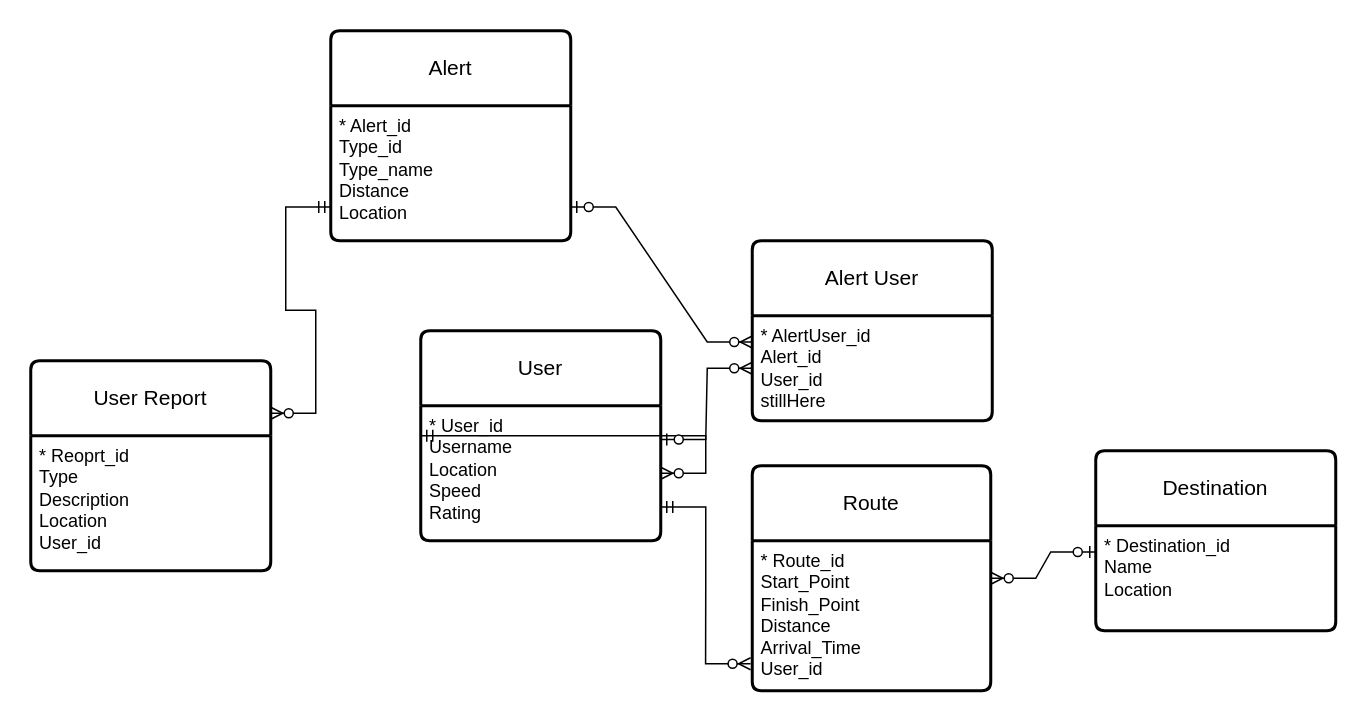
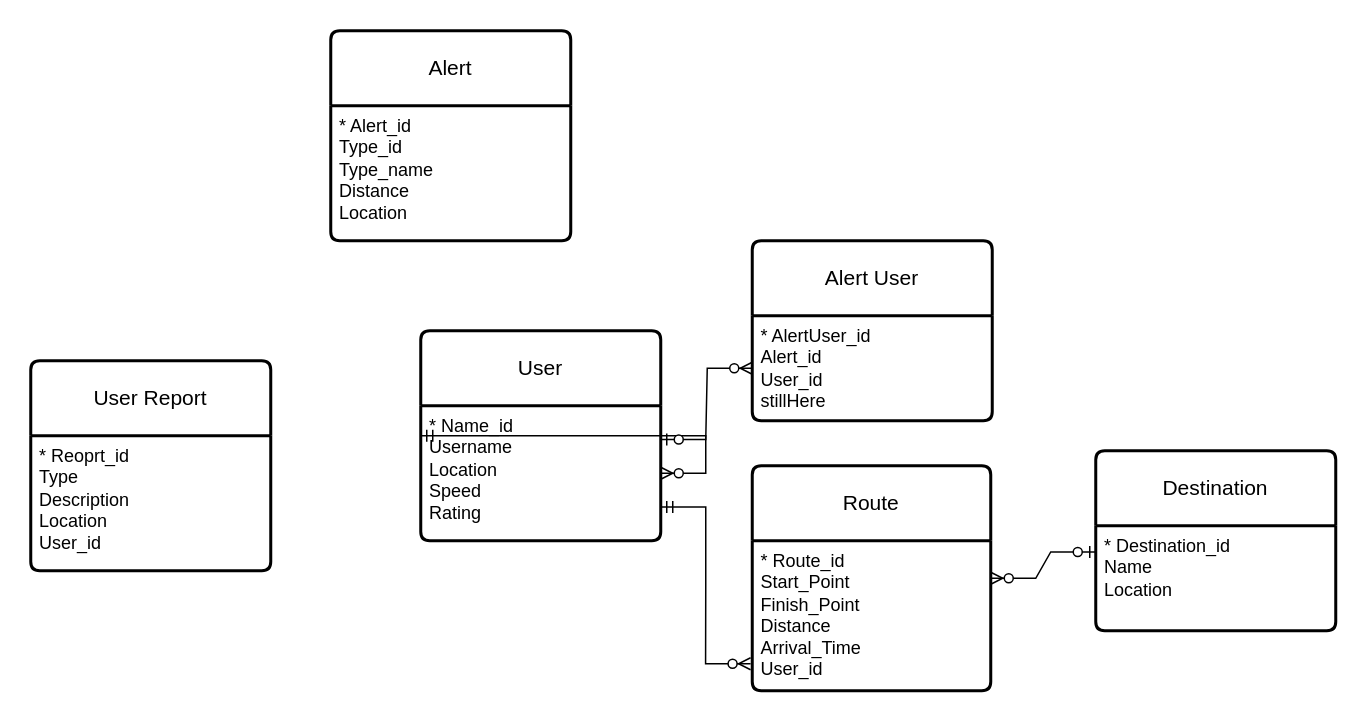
  <mxCell id="0" />
  <mxCell id="1" parent="0" />
  <mxCell id="2" value="User" style="swimlane;childLayout=stackLayout;horizontal=1;startSize=50;horizontalStack=0;rounded=1;fontSize=14;fontStyle=0;strokeWidth=2;resizeParent=0;resizeLast=1;shadow=0;dashed=0;align=center;arcSize=4;whiteSpace=wrap;html=1;" vertex="1" parent="1"><mxGeometry x="280" y="220" width="160" height="140" as="geometry"><mxRectangle x="240" y="710" width="70" height="50" as="alternateBounds" /></mxGeometry></mxCell>
- <mxCell id="3" value="* User_id&lt;br&gt;Username&lt;br&gt;Location&lt;div&gt;Speed&lt;/div&gt;&lt;div&gt;Rating&lt;/div&gt;" style="align=left;strokeColor=none;fillColor=none;spacingLeft=4;fontSize=12;verticalAlign=top;resizable=0;rotatable=0;part=1;html=1;" vertex="1" parent="2"><mxGeometry y="50" width="160" height="90" as="geometry" /></mxCell>
+ <mxCell id="3" value="* Name_id&lt;br&gt;Username&lt;br&gt;Location&lt;div&gt;Speed&lt;/div&gt;&lt;div&gt;Rating&lt;/div&gt;" style="align=left;strokeColor=none;fillColor=none;spacingLeft=4;fontSize=12;verticalAlign=top;resizable=0;rotatable=0;part=1;html=1;" vertex="1" parent="2"><mxGeometry y="50" width="160" height="90" as="geometry" /></mxCell>
  <mxCell id="4" value="User Report" style="swimlane;childLayout=stackLayout;horizontal=1;startSize=50;horizontalStack=0;rounded=1;fontSize=14;fontStyle=0;strokeWidth=2;resizeParent=0;resizeLast=1;shadow=0;dashed=0;align=center;arcSize=4;whiteSpace=wrap;html=1;" vertex="1" parent="1"><mxGeometry x="20" y="240" width="160" height="140" as="geometry"><mxRectangle x="240" y="710" width="70" height="50" as="alternateBounds" /></mxGeometry></mxCell>
  <mxCell id="5" value="* Reoprt_id&lt;br&gt;Type&lt;br&gt;Description&lt;br&gt;&lt;div&gt;Location&lt;/div&gt;&lt;div&gt;User_id&lt;/div&gt;" style="align=left;strokeColor=none;fillColor=none;spacingLeft=4;fontSize=12;verticalAlign=top;resizable=0;rotatable=0;part=1;html=1;" vertex="1" parent="4"><mxGeometry y="50" width="160" height="90" as="geometry" /></mxCell>
  <mxCell id="6" value="Route" style="swimlane;childLayout=stackLayout;horizontal=1;startSize=50;horizontalStack=0;rounded=1;fontSize=14;fontStyle=0;strokeWidth=2;resizeParent=0;resizeLast=1;shadow=0;dashed=0;align=center;arcSize=4;whiteSpace=wrap;html=1;" vertex="1" parent="1"><mxGeometry x="501" y="310" width="159" height="150" as="geometry"><mxRectangle x="240" y="710" width="70" height="50" as="alternateBounds" /></mxGeometry></mxCell>
  <mxCell id="7" value="* Route_id&lt;br&gt;Start_Point&lt;br&gt;Finish_Point&lt;div&gt;&lt;div&gt;Distance&lt;/div&gt;&lt;div&gt;Arrival_Time&lt;/div&gt;&lt;div&gt;User_id&lt;/div&gt;&lt;/div&gt;" style="align=left;strokeColor=none;fillColor=none;spacingLeft=4;fontSize=12;verticalAlign=top;resizable=0;rotatable=0;part=1;html=1;" vertex="1" parent="6"><mxGeometry y="50" width="159" height="100" as="geometry" /></mxCell>
  <mxCell id="8" value="Alert" style="swimlane;childLayout=stackLayout;horizontal=1;startSize=50;horizontalStack=0;rounded=1;fontSize=14;fontStyle=0;strokeWidth=2;resizeParent=0;resizeLast=1;shadow=0;dashed=0;align=center;arcSize=4;whiteSpace=wrap;html=1;" vertex="1" parent="1"><mxGeometry x="220" y="20" width="160" height="140" as="geometry"><mxRectangle x="240" y="710" width="70" height="50" as="alternateBounds" /></mxGeometry></mxCell>
  <mxCell id="9" value="* Alert_id&lt;br&gt;Type_id&lt;div&gt;Type_name&lt;br&gt;Distance&lt;br&gt;&lt;div&gt;Location&lt;/div&gt;&lt;div&gt;&lt;br&gt;&lt;/div&gt;&lt;/div&gt;" style="align=left;strokeColor=none;fillColor=none;spacingLeft=4;fontSize=12;verticalAlign=top;resizable=0;rotatable=0;part=1;html=1;" vertex="1" parent="8"><mxGeometry y="50" width="160" height="90" as="geometry" /></mxCell>
  <mxCell id="10" value="" style="edgeStyle=entityRelationEdgeStyle;fontSize=12;html=1;endArrow=ERzeroToMany;startArrow=ERmandOne;rounded=0;exitX=0;exitY=0.5;exitDx=0;exitDy=0;" edge="1" parent="1" source="2" target="3"><mxGeometry width="100" height="100" relative="1" as="geometry"><mxPoint x="320" y="130" as="sourcePoint" /><mxPoint x="420" y="30" as="targetPoint" /></mxGeometry></mxCell>
  <mxCell id="11" value="" style="edgeStyle=entityRelationEdgeStyle;fontSize=12;html=1;endArrow=ERzeroToMany;startArrow=ERmandOne;rounded=0;entryX=-0.007;entryY=0.82;entryDx=0;entryDy=0;entryPerimeter=0;exitX=1;exitY=0.75;exitDx=0;exitDy=0;" edge="1" parent="1" source="3" target="7"><mxGeometry width="100" height="100" relative="1" as="geometry"><mxPoint x="510" y="372" as="sourcePoint" /><mxPoint x="700" y="247" as="targetPoint" /></mxGeometry></mxCell>
  <mxCell id="12" value="Destination" style="swimlane;childLayout=stackLayout;horizontal=1;startSize=50;horizontalStack=0;rounded=1;fontSize=14;fontStyle=0;strokeWidth=2;resizeParent=0;resizeLast=1;shadow=0;dashed=0;align=center;arcSize=4;whiteSpace=wrap;html=1;" vertex="1" parent="1"><mxGeometry x="730" y="300" width="160" height="120" as="geometry"><mxRectangle x="240" y="710" width="70" height="50" as="alternateBounds" /></mxGeometry></mxCell>
  <mxCell id="13" value="* Destination_id&lt;br&gt;Name&lt;br&gt;Location" style="align=left;strokeColor=none;fillColor=none;spacingLeft=4;fontSize=12;verticalAlign=top;resizable=0;rotatable=0;part=1;html=1;" vertex="1" parent="12"><mxGeometry y="50" width="160" height="70" as="geometry" /></mxCell>
  <mxCell id="14" style="edgeStyle=orthogonalEdgeStyle;rounded=0;orthogonalLoop=1;jettySize=auto;html=1;exitX=0.5;exitY=1;exitDx=0;exitDy=0;" edge="1" parent="12" source="13" target="13"><mxGeometry relative="1" as="geometry" /></mxCell>
  <mxCell id="15" value="Alert User" style="swimlane;childLayout=stackLayout;horizontal=1;startSize=50;horizontalStack=0;rounded=1;fontSize=14;fontStyle=0;strokeWidth=2;resizeParent=0;resizeLast=1;shadow=0;dashed=0;align=center;arcSize=4;whiteSpace=wrap;html=1;" vertex="1" parent="1"><mxGeometry x="501" y="160" width="160" height="120" as="geometry"><mxRectangle x="240" y="710" width="70" height="50" as="alternateBounds" /></mxGeometry></mxCell>
  <mxCell id="16" value="* AlertUser_id&lt;br&gt;Alert_id&lt;div&gt;User_id&lt;div&gt;stillHere&lt;/div&gt;&lt;/div&gt;" style="align=left;strokeColor=none;fillColor=none;spacingLeft=4;fontSize=12;verticalAlign=top;resizable=0;rotatable=0;part=1;html=1;" vertex="1" parent="15"><mxGeometry y="50" width="160" height="70" as="geometry" /></mxCell>
  <mxCell id="17" value="" style="edgeStyle=entityRelationEdgeStyle;fontSize=12;html=1;endArrow=ERzeroToMany;startArrow=ERzeroToOne;rounded=0;exitX=1;exitY=0.25;exitDx=0;exitDy=0;" edge="1" parent="1" source="3" target="16"><mxGeometry width="100" height="100" relative="1" as="geometry"><mxPoint x="600" y="280" as="sourcePoint" /><mxPoint x="700" y="180" as="targetPoint" /></mxGeometry></mxCell>
- <mxCell id="18" value="" style="edgeStyle=entityRelationEdgeStyle;fontSize=12;html=1;endArrow=ERzeroToMany;startArrow=ERzeroToOne;rounded=0;entryX=0;entryY=0.25;entryDx=0;entryDy=0;exitX=1;exitY=0.75;exitDx=0;exitDy=0;" edge="1" parent="1" source="9" target="16"><mxGeometry width="100" height="100" relative="1" as="geometry"><mxPoint x="910" y="90" as="sourcePoint" /><mxPoint x="810" y="253" as="targetPoint" /></mxGeometry></mxCell>
  <mxCell id="19" value="" style="edgeStyle=entityRelationEdgeStyle;fontSize=12;html=1;endArrow=ERzeroToMany;startArrow=ERzeroToOne;rounded=0;entryX=1;entryY=0.25;entryDx=0;entryDy=0;exitX=0;exitY=0.25;exitDx=0;exitDy=0;" edge="1" parent="1" source="13" target="7"><mxGeometry width="100" height="100" relative="1" as="geometry"><mxPoint x="1030" y="220" as="sourcePoint" /><mxPoint x="1000" y="365" as="targetPoint" /><Array as="points"><mxPoint x="680" y="410" /></Array></mxGeometry></mxCell>
- <mxCell id="20" value="" style="edgeStyle=entityRelationEdgeStyle;fontSize=12;html=1;endArrow=ERzeroToMany;startArrow=ERmandOne;rounded=0;entryX=1;entryY=0.25;entryDx=0;entryDy=0;exitX=0;exitY=0.75;exitDx=0;exitDy=0;" edge="1" parent="1" source="9" target="4"><mxGeometry width="100" height="100" relative="1" as="geometry"><mxPoint x="180" y="100" as="sourcePoint" /><mxPoint x="70" y="173" as="targetPoint" /></mxGeometry></mxCell>
